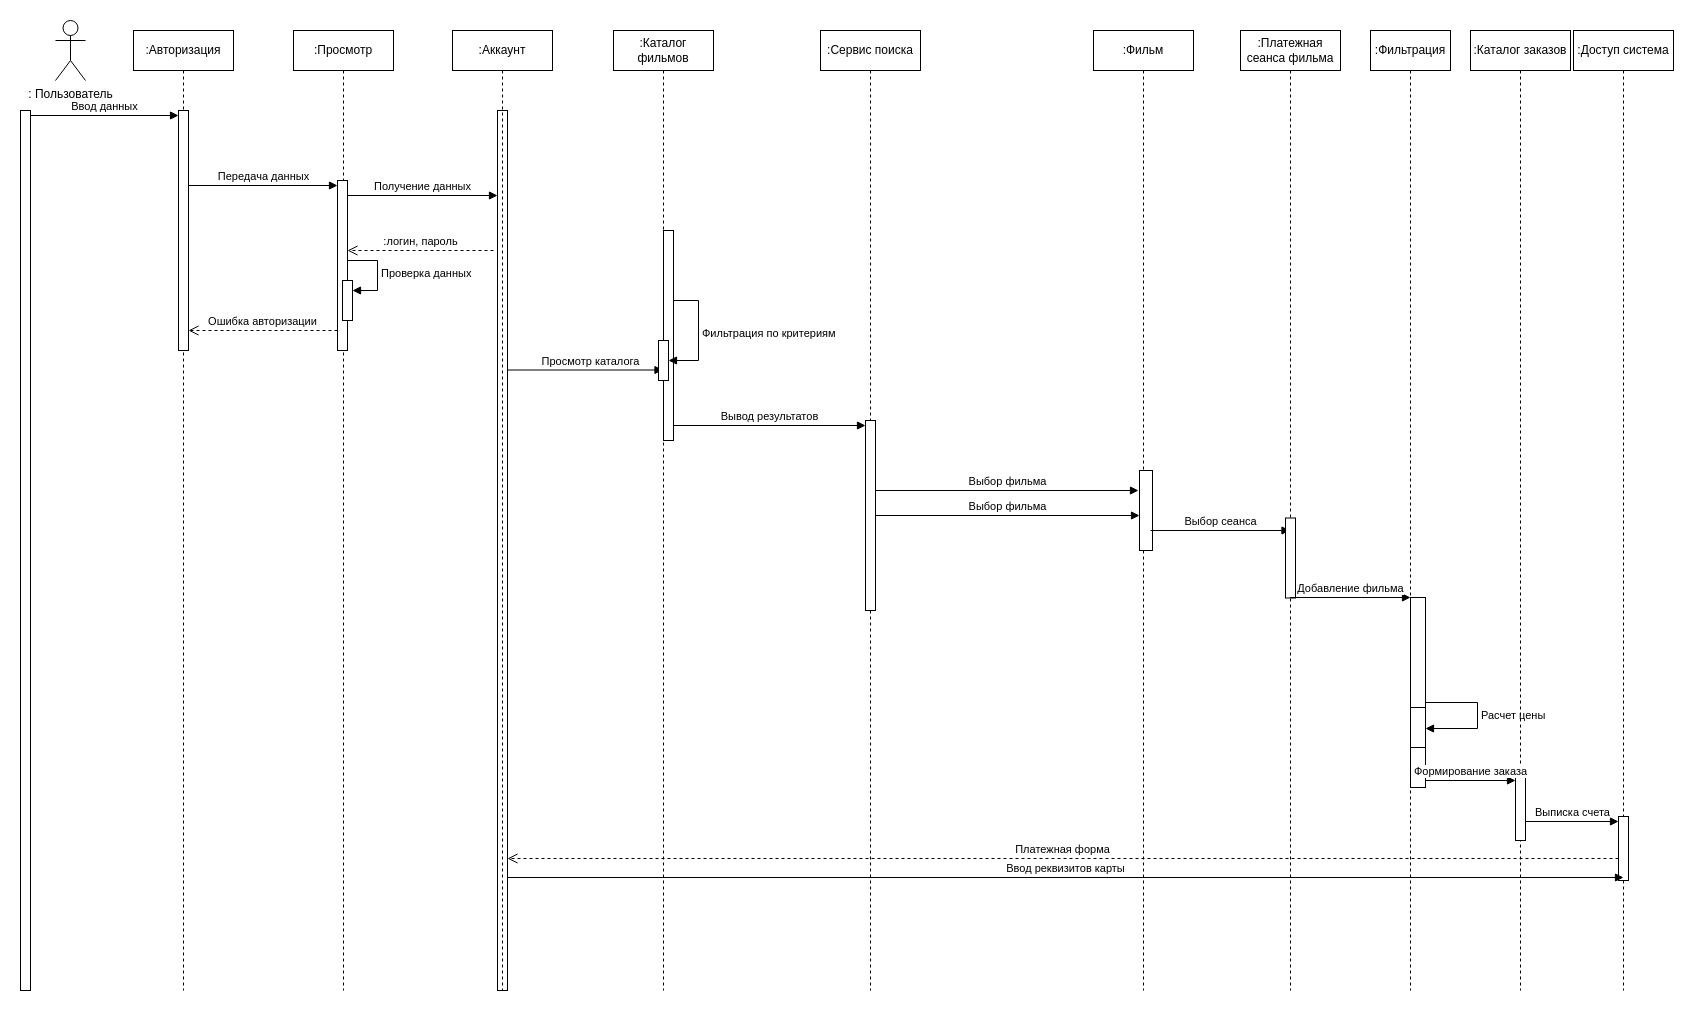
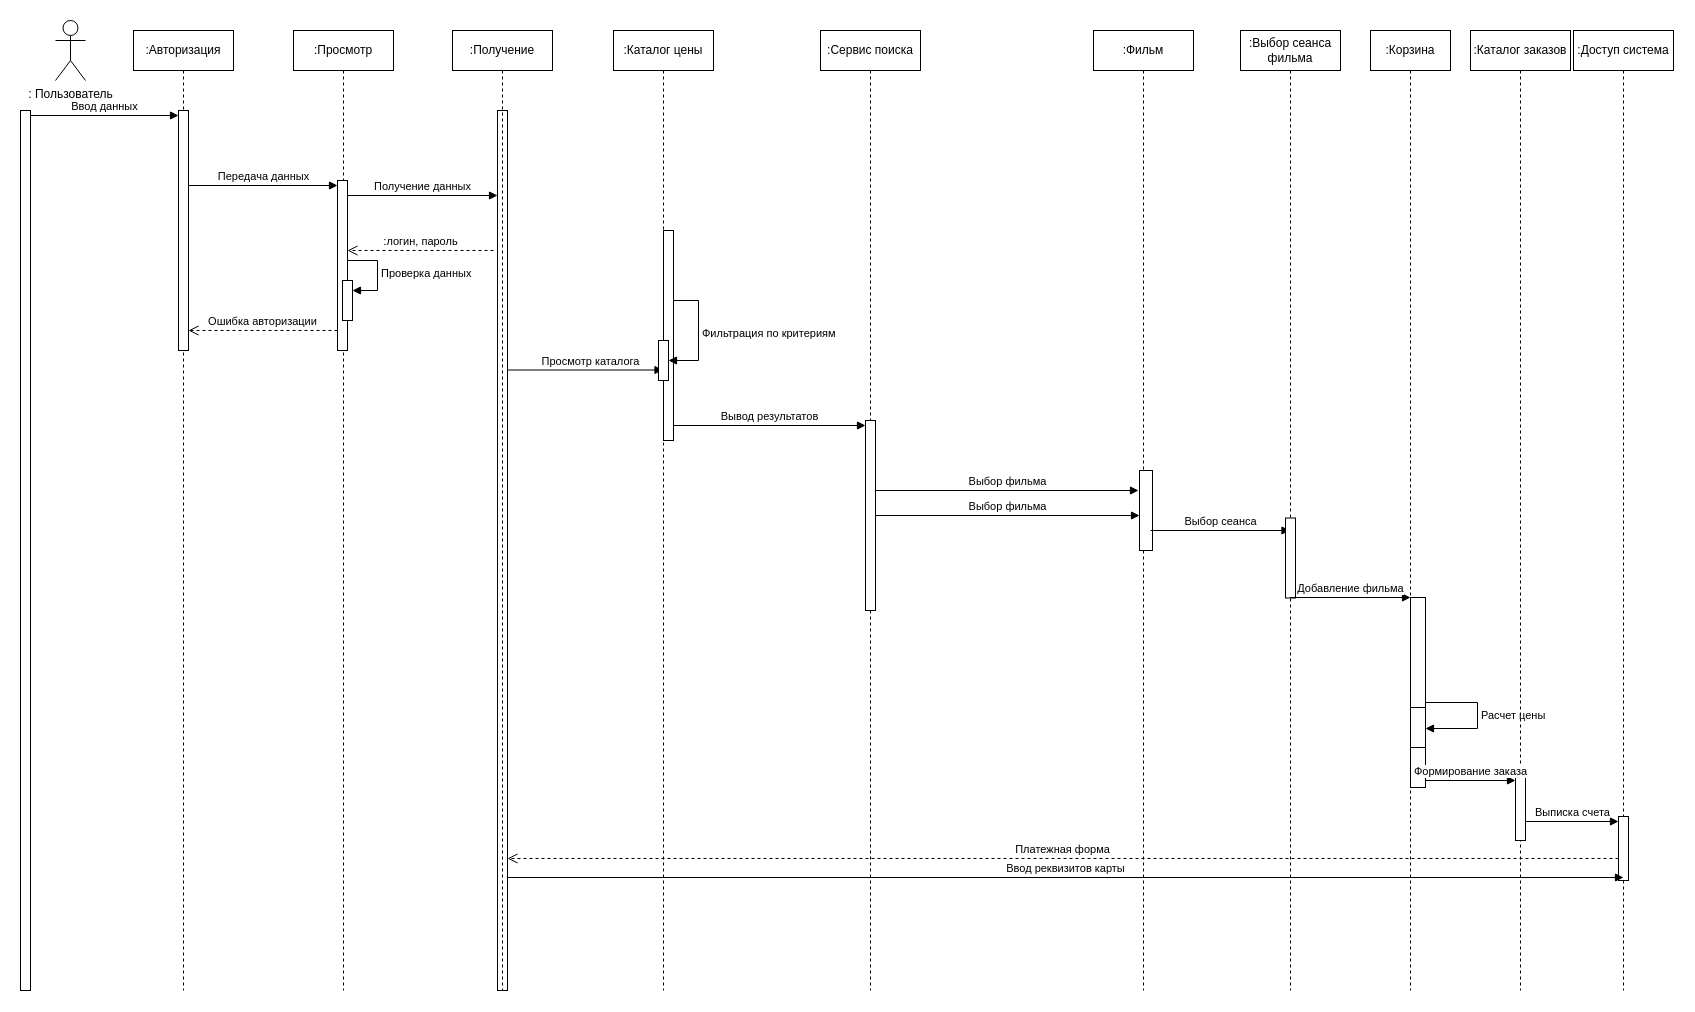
  <mxCell id="0" />
  <mxCell id="1" parent="0" />
- <mxCell id="2" value=":Фильтрация" style="shape=umlLifeline;perimeter=lifelinePerimeter;whiteSpace=wrap;html=1;container=1;dropTarget=0;collapsible=0;recursiveResize=0;outlineConnect=0;portConstraint=eastwest;newEdgeStyle={&quot;curved&quot;:0,&quot;rounded&quot;:0};" vertex="1" parent="1"><mxGeometry x="1370" y="30" width="80" height="960" as="geometry" /></mxCell>
+ <mxCell id="2" value=":Корзина" style="shape=umlLifeline;perimeter=lifelinePerimeter;whiteSpace=wrap;html=1;container=1;dropTarget=0;collapsible=0;recursiveResize=0;outlineConnect=0;portConstraint=eastwest;newEdgeStyle={&quot;curved&quot;:0,&quot;rounded&quot;:0};" vertex="1" parent="1"><mxGeometry x="1370" y="30" width="80" height="960" as="geometry" /></mxCell>
  <mxCell id="3" value="" style="html=1;points=[[0,0,0,0,5],[0,1,0,0,-5],[1,0,0,0,5],[1,1,0,0,-5]];perimeter=orthogonalPerimeter;outlineConnect=0;targetShapes=umlLifeline;portConstraint=eastwest;newEdgeStyle={&quot;curved&quot;:0,&quot;rounded&quot;:0};" vertex="1" parent="2"><mxGeometry x="40" y="567" width="15" height="190" as="geometry" /></mxCell>
  <mxCell id="4" value="Расчет цены" style="html=1;align=left;spacingLeft=2;endArrow=block;rounded=0;edgeStyle=orthogonalEdgeStyle;curved=0;rounded=0;" edge="1" parent="2" source="3" target="3"><mxGeometry relative="1" as="geometry"><mxPoint x="55" y="667" as="sourcePoint" /><Array as="points"><mxPoint x="107" y="672" /><mxPoint x="107" y="698" /></Array><mxPoint x="60" y="697" as="targetPoint" /></mxGeometry></mxCell>
  <mxCell id="5" value="" style="html=1;points=[[0,0,0,0,5],[0,1,0,0,-5],[1,0,0,0,5],[1,1,0,0,-5]];perimeter=orthogonalPerimeter;outlineConnect=0;targetShapes=umlLifeline;portConstraint=eastwest;newEdgeStyle={&quot;curved&quot;:0,&quot;rounded&quot;:0};" vertex="1" parent="2"><mxGeometry x="40" y="677" width="15" height="40" as="geometry" /></mxCell>
  <mxCell id="6" value="" style="html=1;points=[[0,0,0,0,5],[0,1,0,0,-5],[1,0,0,0,5],[1,1,0,0,-5]];perimeter=orthogonalPerimeter;outlineConnect=0;targetShapes=umlLifeline;portConstraint=eastwest;newEdgeStyle={&quot;curved&quot;:0,&quot;rounded&quot;:0};" vertex="1" parent="1"><mxGeometry x="20" y="110" width="10" height="880" as="geometry" /></mxCell>
  <mxCell id="7" value=":Авторизация" style="shape=umlLifeline;perimeter=lifelinePerimeter;whiteSpace=wrap;html=1;container=1;dropTarget=0;collapsible=0;recursiveResize=0;outlineConnect=0;portConstraint=eastwest;newEdgeStyle={&quot;curved&quot;:0,&quot;rounded&quot;:0};" vertex="1" parent="1"><mxGeometry x="133" y="30" width="100" height="960" as="geometry" /></mxCell>
  <mxCell id="8" value="" style="html=1;points=[[0,0,0,0,5],[0,1,0,0,-5],[1,0,0,0,5],[1,1,0,0,-5]];perimeter=orthogonalPerimeter;outlineConnect=0;targetShapes=umlLifeline;portConstraint=eastwest;newEdgeStyle={&quot;curved&quot;:0,&quot;rounded&quot;:0};" vertex="1" parent="7"><mxGeometry x="45" y="80" width="10" height="240" as="geometry" /></mxCell>
  <mxCell id="9" value="Ввод данных" style="html=1;verticalAlign=bottom;endArrow=block;curved=0;rounded=0;entryX=0;entryY=0;entryDx=0;entryDy=5;exitX=1;exitY=0;exitDx=0;exitDy=5;exitPerimeter=0;" edge="1" parent="1" source="6" target="8"><mxGeometry relative="1" as="geometry"><mxPoint x="108" y="115" as="sourcePoint" /></mxGeometry></mxCell>
  <mxCell id="10" value=":Просмотр" style="shape=umlLifeline;perimeter=lifelinePerimeter;whiteSpace=wrap;html=1;container=1;dropTarget=0;collapsible=0;recursiveResize=0;outlineConnect=0;portConstraint=eastwest;newEdgeStyle={&quot;curved&quot;:0,&quot;rounded&quot;:0};" vertex="1" parent="1"><mxGeometry x="293" y="30" width="100" height="960" as="geometry" /></mxCell>
  <mxCell id="11" value="" style="html=1;points=[[0,0,0,0,5],[0,1,0,0,-5],[1,0,0,0,5],[1,1,0,0,-5]];perimeter=orthogonalPerimeter;outlineConnect=0;targetShapes=umlLifeline;portConstraint=eastwest;newEdgeStyle={&quot;curved&quot;:0,&quot;rounded&quot;:0};" vertex="1" parent="10"><mxGeometry x="44" y="150" width="10" height="170" as="geometry" /></mxCell>
  <mxCell id="12" value="" style="html=1;points=[[0,0,0,0,5],[0,1,0,0,-5],[1,0,0,0,5],[1,1,0,0,-5]];perimeter=orthogonalPerimeter;outlineConnect=0;targetShapes=umlLifeline;portConstraint=eastwest;newEdgeStyle={&quot;curved&quot;:0,&quot;rounded&quot;:0};" vertex="1" parent="10"><mxGeometry x="49" y="250" width="10" height="40" as="geometry" /></mxCell>
  <mxCell id="13" value="Проверка данных" style="html=1;align=left;spacingLeft=2;endArrow=block;rounded=0;edgeStyle=orthogonalEdgeStyle;curved=0;rounded=0;" edge="1" parent="10" target="12"><mxGeometry relative="1" as="geometry"><mxPoint x="54" y="230" as="sourcePoint" /><Array as="points"><mxPoint x="84" y="260" /></Array></mxGeometry></mxCell>
  <mxCell id="14" value="Передача данных" style="html=1;verticalAlign=bottom;endArrow=block;curved=0;rounded=0;entryX=0;entryY=0;entryDx=0;entryDy=5;" edge="1" parent="1" source="8" target="11"><mxGeometry relative="1" as="geometry"><mxPoint x="193" y="185" as="sourcePoint" /></mxGeometry></mxCell>
  <mxCell id="15" value="Ошибка авторизации" style="html=1;verticalAlign=bottom;endArrow=open;dashed=1;endSize=8;curved=0;rounded=0;" edge="1" parent="1" source="11"><mxGeometry relative="1" as="geometry"><mxPoint x="188" y="330" as="targetPoint" /><mxPoint x="333" y="330" as="sourcePoint" /></mxGeometry></mxCell>
  <mxCell id="16" value=": Пользователь" style="shape=umlActor;verticalLabelPosition=bottom;verticalAlign=top;html=1;" vertex="1" parent="1"><mxGeometry x="55" y="20" width="30" height="60" as="geometry" /></mxCell>
  <mxCell id="17" value="" style="html=1;points=[[0,0,0,0,5],[0,1,0,0,-5],[1,0,0,0,5],[1,1,0,0,-5]];perimeter=orthogonalPerimeter;outlineConnect=0;targetShapes=umlLifeline;portConstraint=eastwest;newEdgeStyle={&quot;curved&quot;:0,&quot;rounded&quot;:0};" vertex="1" parent="1"><mxGeometry x="497" y="110" width="10" height="880" as="geometry" /></mxCell>
  <mxCell id="18" value="Получение данных" style="html=1;verticalAlign=bottom;endArrow=block;curved=0;rounded=0;entryX=0;entryY=0;entryDx=0;entryDy=5;" edge="1" parent="1" source="11"><mxGeometry relative="1" as="geometry"><mxPoint x="427" y="195" as="sourcePoint" /><mxPoint x="497" y="195" as="targetPoint" /></mxGeometry></mxCell>
  <mxCell id="19" value=":логин, пароль" style="html=1;verticalAlign=bottom;endArrow=open;dashed=1;endSize=8;curved=0;rounded=0;" edge="1" parent="1" target="11"><mxGeometry relative="1" as="geometry"><mxPoint x="427" y="265" as="targetPoint" /><mxPoint x="493" y="250" as="sourcePoint" /></mxGeometry></mxCell>
- <mxCell id="20" value=":Каталог фильмов" style="shape=umlLifeline;perimeter=lifelinePerimeter;whiteSpace=wrap;html=1;container=1;dropTarget=0;collapsible=0;recursiveResize=0;outlineConnect=0;portConstraint=eastwest;newEdgeStyle={&quot;curved&quot;:0,&quot;rounded&quot;:0};" vertex="1" parent="1"><mxGeometry x="613" y="30" width="100" height="960" as="geometry" /></mxCell>
+ <mxCell id="20" value=":Каталог цены" style="shape=umlLifeline;perimeter=lifelinePerimeter;whiteSpace=wrap;html=1;container=1;dropTarget=0;collapsible=0;recursiveResize=0;outlineConnect=0;portConstraint=eastwest;newEdgeStyle={&quot;curved&quot;:0,&quot;rounded&quot;:0};" vertex="1" parent="1"><mxGeometry x="613" y="30" width="100" height="960" as="geometry" /></mxCell>
  <mxCell id="21" value="" style="html=1;points=[[0,0,0,0,5],[0,1,0,0,-5],[1,0,0,0,5],[1,1,0,0,-5]];perimeter=orthogonalPerimeter;outlineConnect=0;targetShapes=umlLifeline;portConstraint=eastwest;newEdgeStyle={&quot;curved&quot;:0,&quot;rounded&quot;:0};" vertex="1" parent="20"><mxGeometry x="50" y="200" width="10" height="210" as="geometry" /></mxCell>
  <mxCell id="22" value=":Сервис поиска" style="shape=umlLifeline;perimeter=lifelinePerimeter;whiteSpace=wrap;html=1;container=1;dropTarget=0;collapsible=0;recursiveResize=0;outlineConnect=0;portConstraint=eastwest;newEdgeStyle={&quot;curved&quot;:0,&quot;rounded&quot;:0};" vertex="1" parent="1"><mxGeometry x="820" y="30" width="100" height="960" as="geometry" /></mxCell>
  <mxCell id="23" value="" style="html=1;points=[[0,0,0,0,5],[0,1,0,0,-5],[1,0,0,0,5],[1,1,0,0,-5]];perimeter=orthogonalPerimeter;outlineConnect=0;targetShapes=umlLifeline;portConstraint=eastwest;newEdgeStyle={&quot;curved&quot;:0,&quot;rounded&quot;:0};" vertex="1" parent="22"><mxGeometry x="45" y="390" width="10" height="190" as="geometry" /></mxCell>
  <mxCell id="24" value=":Фильм" style="shape=umlLifeline;perimeter=lifelinePerimeter;whiteSpace=wrap;html=1;container=1;dropTarget=0;collapsible=0;recursiveResize=0;outlineConnect=0;portConstraint=eastwest;newEdgeStyle={&quot;curved&quot;:0,&quot;rounded&quot;:0};" vertex="1" parent="1"><mxGeometry x="1093" y="30" width="100" height="960" as="geometry" /></mxCell>
  <mxCell id="25" value="" style="html=1;points=[[0,0,0,0,5],[0,1,0,0,-5],[1,0,0,0,5],[1,1,0,0,-5]];perimeter=orthogonalPerimeter;outlineConnect=0;targetShapes=umlLifeline;portConstraint=eastwest;newEdgeStyle={&quot;curved&quot;:0,&quot;rounded&quot;:0};" vertex="1" parent="24"><mxGeometry x="46" y="440" width="13" height="80" as="geometry" /></mxCell>
  <mxCell id="26" value="Просмотр каталога" style="html=1;verticalAlign=bottom;endArrow=block;curved=0;rounded=0;entryX=0;entryY=0;entryDx=0;entryDy=5;exitX=1;exitY=0;exitDx=0;exitDy=5;exitPerimeter=0;" edge="1" parent="1" source="44"><mxGeometry x="1" y="-73" relative="1" as="geometry"><mxPoint x="507" y="369.5" as="sourcePoint" /><mxPoint x="663" y="369.5" as="targetPoint" /><mxPoint x="-1" y="15" as="offset" /></mxGeometry></mxCell>
  <mxCell id="27" value="Вывод результатов" style="html=1;verticalAlign=bottom;endArrow=block;curved=0;rounded=0;entryX=0;entryY=0;entryDx=0;entryDy=5;" edge="1" parent="1" source="21" target="23"><mxGeometry relative="1" as="geometry"><mxPoint x="748" y="205" as="sourcePoint" /></mxGeometry></mxCell>
  <mxCell id="28" value="Выбор фильма" style="html=1;verticalAlign=bottom;endArrow=block;curved=0;rounded=0;entryX=0;entryY=0;entryDx=0;entryDy=5;" edge="1" parent="1"><mxGeometry relative="1" as="geometry"><mxPoint x="875" y="490" as="sourcePoint" /><mxPoint x="1138" y="490" as="targetPoint" /></mxGeometry></mxCell>
  <mxCell id="29" value="Выбор сеанса" style="html=1;verticalAlign=bottom;endArrow=block;curved=0;rounded=0;" edge="1" parent="1" target="38"><mxGeometry relative="1" as="geometry"><mxPoint x="1150" y="530" as="sourcePoint" /><mxPoint x="1277" y="530" as="targetPoint" /></mxGeometry></mxCell>
  <mxCell id="30" value=":Каталог заказов " style="shape=umlLifeline;perimeter=lifelinePerimeter;whiteSpace=wrap;html=1;container=1;dropTarget=0;collapsible=0;recursiveResize=0;outlineConnect=0;portConstraint=eastwest;newEdgeStyle={&quot;curved&quot;:0,&quot;rounded&quot;:0};" vertex="1" parent="1"><mxGeometry x="1470" y="30" width="100" height="960" as="geometry" /></mxCell>
  <mxCell id="31" value="" style="html=1;points=[[0,0,0,0,5],[0,1,0,0,-5],[1,0,0,0,5],[1,1,0,0,-5]];perimeter=orthogonalPerimeter;outlineConnect=0;targetShapes=umlLifeline;portConstraint=eastwest;newEdgeStyle={&quot;curved&quot;:0,&quot;rounded&quot;:0};" vertex="1" parent="30"><mxGeometry x="45" y="745" width="10" height="65" as="geometry" /></mxCell>
  <mxCell id="32" value="Формирование заказа" style="html=1;verticalAlign=bottom;endArrow=block;curved=0;rounded=0;entryX=0;entryY=0;entryDx=0;entryDy=5;" edge="1" parent="1" source="3" target="31"><mxGeometry relative="1" as="geometry"><mxPoint x="1388" y="530" as="sourcePoint" /></mxGeometry></mxCell>
  <mxCell id="33" value=":Доступ система" style="shape=umlLifeline;perimeter=lifelinePerimeter;whiteSpace=wrap;html=1;container=1;dropTarget=0;collapsible=0;recursiveResize=0;outlineConnect=0;portConstraint=eastwest;newEdgeStyle={&quot;curved&quot;:0,&quot;rounded&quot;:0};" vertex="1" parent="1"><mxGeometry x="1573" y="30" width="100" height="960" as="geometry" /></mxCell>
  <mxCell id="34" value="" style="html=1;points=[[0,0,0,0,5],[0,1,0,0,-5],[1,0,0,0,5],[1,1,0,0,-5]];perimeter=orthogonalPerimeter;outlineConnect=0;targetShapes=umlLifeline;portConstraint=eastwest;newEdgeStyle={&quot;curved&quot;:0,&quot;rounded&quot;:0};" vertex="1" parent="33"><mxGeometry x="45" y="786" width="10" height="64" as="geometry" /></mxCell>
  <mxCell id="35" value="Выписка счета" style="html=1;verticalAlign=bottom;endArrow=block;curved=0;rounded=0;entryX=0;entryY=0;entryDx=0;entryDy=5;" edge="1" parent="1" source="31" target="34"><mxGeometry relative="1" as="geometry"><mxPoint x="1548" y="545" as="sourcePoint" /></mxGeometry></mxCell>
  <mxCell id="36" value="Платежная форма" style="html=1;verticalAlign=bottom;endArrow=open;dashed=1;endSize=8;curved=0;rounded=0;exitX=0;exitY=1;exitDx=0;exitDy=-5;exitPerimeter=0;" edge="1" parent="1"><mxGeometry relative="1" as="geometry"><mxPoint x="1618" y="858" as="sourcePoint" /><mxPoint x="507" y="858" as="targetPoint" /></mxGeometry></mxCell>
  <mxCell id="37" value="Ввод реквизитов карты" style="html=1;verticalAlign=bottom;endArrow=block;curved=0;rounded=0;entryX=0;entryY=0;entryDx=0;entryDy=5;" edge="1" parent="1"><mxGeometry relative="1" as="geometry"><mxPoint x="507" y="877" as="sourcePoint" /><mxPoint x="1623" y="877" as="targetPoint" /></mxGeometry></mxCell>
- <mxCell id="38" value=":Платежная сеанса фильма" style="shape=umlLifeline;perimeter=lifelinePerimeter;whiteSpace=wrap;html=1;container=1;dropTarget=0;collapsible=0;recursiveResize=0;outlineConnect=0;portConstraint=eastwest;newEdgeStyle={&quot;curved&quot;:0,&quot;rounded&quot;:0};" vertex="1" parent="1"><mxGeometry x="1240" y="30" width="100" height="960" as="geometry" /></mxCell>
+ <mxCell id="38" value=":Выбор сеанса фильма" style="shape=umlLifeline;perimeter=lifelinePerimeter;whiteSpace=wrap;html=1;container=1;dropTarget=0;collapsible=0;recursiveResize=0;outlineConnect=0;portConstraint=eastwest;newEdgeStyle={&quot;curved&quot;:0,&quot;rounded&quot;:0};" vertex="1" parent="1"><mxGeometry x="1240" y="30" width="100" height="960" as="geometry" /></mxCell>
  <mxCell id="39" value="" style="html=1;points=[[0,0,0,0,5],[0,1,0,0,-5],[1,0,0,0,5],[1,1,0,0,-5]];perimeter=orthogonalPerimeter;outlineConnect=0;targetShapes=umlLifeline;portConstraint=eastwest;newEdgeStyle={&quot;curved&quot;:0,&quot;rounded&quot;:0};" vertex="1" parent="38"><mxGeometry x="45" y="487.5" width="10" height="80" as="geometry" /></mxCell>
  <mxCell id="40" value="Выбор фильма" style="html=1;verticalAlign=bottom;endArrow=block;curved=0;rounded=0;" edge="1" parent="1" source="23" target="25"><mxGeometry relative="1" as="geometry"><mxPoint x="880" y="380" as="sourcePoint" /><mxPoint x="1133" y="380" as="targetPoint" /></mxGeometry></mxCell>
  <mxCell id="41" value="Добавление фильма" style="html=1;verticalAlign=bottom;endArrow=block;curved=0;rounded=0;" edge="1" parent="1" source="38" target="3"><mxGeometry relative="1" as="geometry"><mxPoint x="1297" y="390" as="sourcePoint" /><mxPoint x="1560" y="390" as="targetPoint" /></mxGeometry></mxCell>
- <mxCell id="42" value=":Аккаунт" style="shape=umlLifeline;perimeter=lifelinePerimeter;whiteSpace=wrap;html=1;container=1;dropTarget=0;collapsible=0;recursiveResize=0;outlineConnect=0;portConstraint=eastwest;newEdgeStyle={&quot;curved&quot;:0,&quot;rounded&quot;:0};" vertex="1" parent="1"><mxGeometry x="452" y="30" width="100" height="960" as="geometry" /></mxCell>
+ <mxCell id="42" value=":Получение" style="shape=umlLifeline;perimeter=lifelinePerimeter;whiteSpace=wrap;html=1;container=1;dropTarget=0;collapsible=0;recursiveResize=0;outlineConnect=0;portConstraint=eastwest;newEdgeStyle={&quot;curved&quot;:0,&quot;rounded&quot;:0};" vertex="1" parent="1"><mxGeometry x="452" y="30" width="100" height="960" as="geometry" /></mxCell>
  <mxCell id="43" value="" style="html=1;verticalAlign=bottom;endArrow=block;curved=0;rounded=0;exitX=1;exitY=0;exitDx=0;exitDy=5;exitPerimeter=0;" edge="1" parent="1" target="20"><mxGeometry relative="1" as="geometry"><mxPoint x="507" y="369.5" as="sourcePoint" /><mxPoint x="663" y="369.5" as="targetPoint" /></mxGeometry></mxCell>
  <mxCell id="44" value="" style="html=1;points=[[0,0,0,0,5],[0,1,0,0,-5],[1,0,0,0,5],[1,1,0,0,-5]];perimeter=orthogonalPerimeter;outlineConnect=0;targetShapes=umlLifeline;portConstraint=eastwest;newEdgeStyle={&quot;curved&quot;:0,&quot;rounded&quot;:0};" vertex="1" parent="1"><mxGeometry x="658" y="340" width="10" height="40" as="geometry" /></mxCell>
  <mxCell id="45" value="Фильтрация по критериям" style="html=1;align=left;spacingLeft=2;endArrow=block;rounded=0;edgeStyle=orthogonalEdgeStyle;curved=0;rounded=0;" edge="1" parent="1" target="44" source="21"><mxGeometry relative="1" as="geometry"><mxPoint x="668" y="130" as="sourcePoint" /><Array as="points"><mxPoint x="698" y="300" /><mxPoint x="698" y="360" /></Array></mxGeometry></mxCell>
